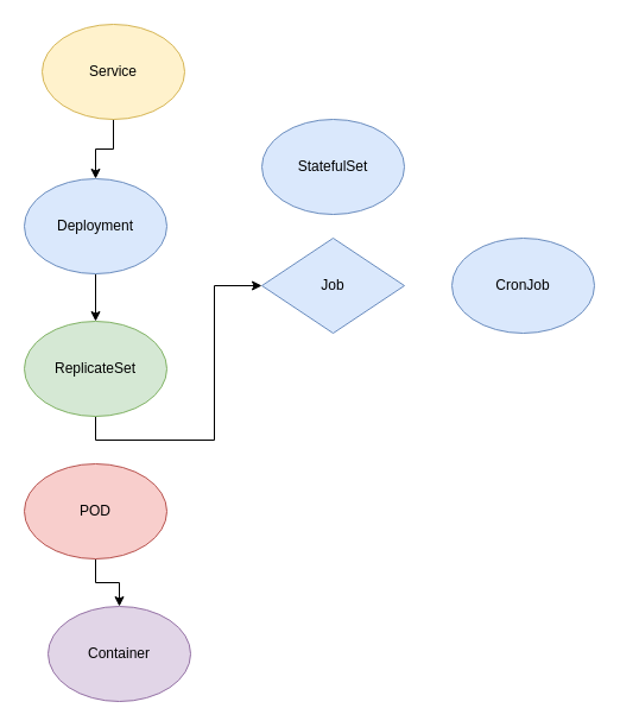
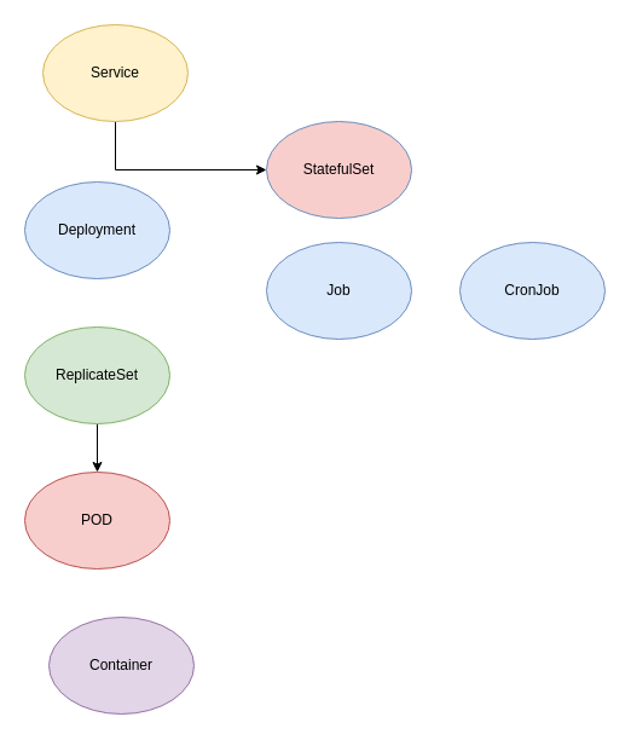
  <mxCell id="0" />
  <mxCell id="1" parent="0" />
- <mxCell id="2" style="edgeStyle=orthogonalEdgeStyle;rounded=0;orthogonalLoop=1;jettySize=auto;html=1;exitX=0.5;exitY=1;exitDx=0;exitDy=0;" edge="1" parent="1" source="3" target="5"><mxGeometry relative="1" as="geometry" /></mxCell>
+ <mxCell id="2" style="edgeStyle=orthogonalEdgeStyle;rounded=0;orthogonalLoop=1;jettySize=auto;html=1;exitX=0.5;exitY=1;exitDx=0;exitDy=0;" edge="1" parent="1" source="3" target="11"><mxGeometry relative="1" as="geometry" /></mxCell>
  <mxCell id="3" value="Service" style="ellipse;whiteSpace=wrap;html=1;fillColor=#fff2cc;strokeColor=#d6b656;" vertex="1" parent="1"><mxGeometry x="35" y="20" width="120" height="80" as="geometry" /></mxCell>
- <mxCell id="4" style="edgeStyle=orthogonalEdgeStyle;rounded=0;orthogonalLoop=1;jettySize=auto;html=1;exitX=0.5;exitY=1;exitDx=0;exitDy=0;" edge="1" parent="1" source="5" target="7"><mxGeometry relative="1" as="geometry" /></mxCell>
  <mxCell id="5" value="Deployment" style="ellipse;whiteSpace=wrap;html=1;fillColor=#dae8fc;strokeColor=#6c8ebf;" vertex="1" parent="1"><mxGeometry x="20" y="150" width="120" height="80" as="geometry" /></mxCell>
- <mxCell id="6" style="edgeStyle=orthogonalEdgeStyle;rounded=0;orthogonalLoop=1;jettySize=auto;html=1;exitX=0.5;exitY=1;exitDx=0;exitDy=0;" edge="1" parent="1" source="7" target="12"><mxGeometry relative="1" as="geometry" /></mxCell>
+ <mxCell id="6" style="edgeStyle=orthogonalEdgeStyle;rounded=0;orthogonalLoop=1;jettySize=auto;html=1;exitX=0.5;exitY=1;exitDx=0;exitDy=0;entryX=0.5;entryY=0;entryDx=0;entryDy=0;" edge="1" parent="1" source="7" target="9"><mxGeometry relative="1" as="geometry" /></mxCell>
  <mxCell id="7" value="ReplicateSet" style="ellipse;whiteSpace=wrap;html=1;fillColor=#d5e8d4;strokeColor=#82b366;" vertex="1" parent="1"><mxGeometry x="20" y="270" width="120" height="80" as="geometry" /></mxCell>
- <mxCell id="8" style="edgeStyle=orthogonalEdgeStyle;rounded=0;orthogonalLoop=1;jettySize=auto;html=1;exitX=0.5;exitY=1;exitDx=0;exitDy=0;entryX=0.5;entryY=0;entryDx=0;entryDy=0;" edge="1" parent="1" source="9" target="10"><mxGeometry relative="1" as="geometry" /></mxCell>
  <mxCell id="9" value="POD" style="ellipse;whiteSpace=wrap;html=1;fillColor=#f8cecc;strokeColor=#b85450;" vertex="1" parent="1"><mxGeometry x="20" y="390" width="120" height="80" as="geometry" /></mxCell>
  <mxCell id="10" value="Container" style="ellipse;whiteSpace=wrap;html=1;fillColor=#e1d5e7;strokeColor=#9673a6;" vertex="1" parent="1"><mxGeometry x="40" y="510" width="120" height="80" as="geometry" /></mxCell>
- <mxCell id="11" value="StatefulSet" style="ellipse;whiteSpace=wrap;html=1;fillColor=#dae8fc;strokeColor=#6c8ebf;" vertex="1" parent="1"><mxGeometry x="220" y="100" width="120" height="80" as="geometry" /></mxCell>
- <mxCell id="12" value="Job" style="rhombus;whiteSpace=wrap;html=1;fillColor=#dae8fc;strokeColor=#6c8ebf;" vertex="1" parent="1"><mxGeometry x="220" y="200" width="120" height="80" as="geometry" /></mxCell>
+ <mxCell id="11" value="StatefulSet" style="ellipse;whiteSpace=wrap;html=1;fillColor=#f8cecc;strokeColor=#6c8ebf;" vertex="1" parent="1"><mxGeometry x="220" y="100" width="120" height="80" as="geometry" /></mxCell>
+ <mxCell id="12" value="Job" style="ellipse;whiteSpace=wrap;html=1;fillColor=#dae8fc;strokeColor=#6c8ebf;" vertex="1" parent="1"><mxGeometry x="220" y="200" width="120" height="80" as="geometry" /></mxCell>
  <mxCell id="13" value="CronJob" style="ellipse;whiteSpace=wrap;html=1;fillColor=#dae8fc;strokeColor=#6c8ebf;" vertex="1" parent="1"><mxGeometry x="380" y="200" width="120" height="80" as="geometry" /></mxCell>
